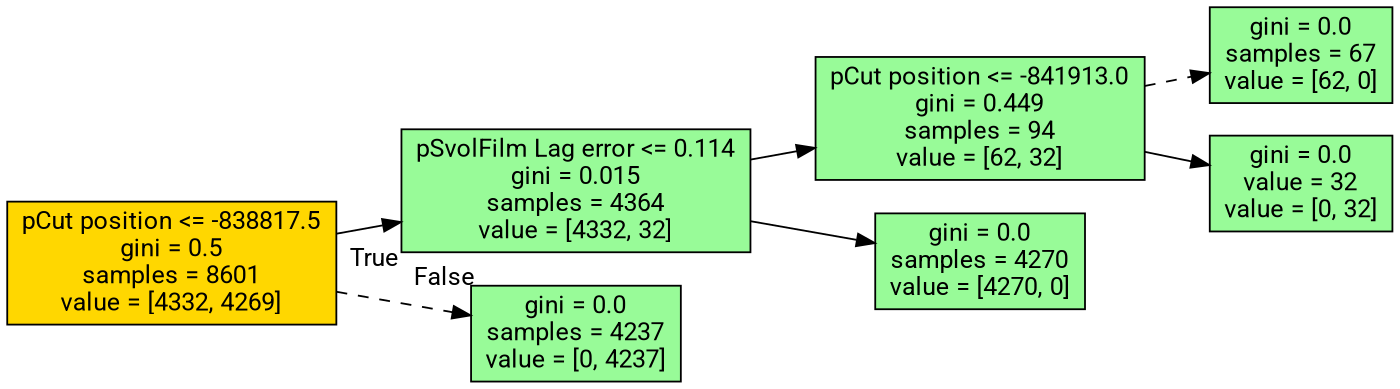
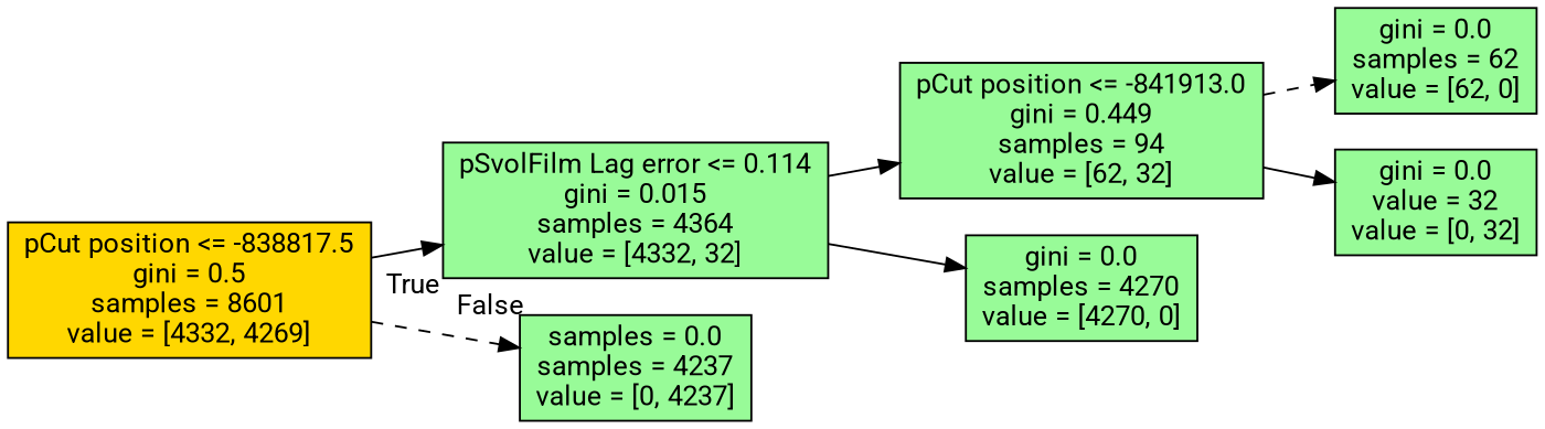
  digraph {
    fontname=Roboto
    rankdir=LR
    node [color=black fillcolor=palegreen fontname=Roboto shape=box style=filled]
    edge [fontname=Roboto style=solid]
    n1 [fillcolor=gold label="pCut position <= -838817.5\ngini = 0.5\nsamples = 8601\nvalue = [4332, 4269]"]
    n2 [label="pSvolFilm Lag error <= 0.114\ngini = 0.015\nsamples = 4364\nvalue = [4332, 32]"]
-   n3 [label="gini = 0.0\nsamples = 4237\nvalue = [0, 4237]"]
+   n3 [label="samples = 0.0\nsamples = 4237\nvalue = [0, 4237]"]
    n4 [label="pCut position <= -841913.0\ngini = 0.449\nsamples = 94\nvalue = [62, 32]"]
    n5 [label="gini = 0.0\nsamples = 4270\nvalue = [4270, 0]"]
-   n6 [label="gini = 0.0\nsamples = 67\nvalue = [62, 0]"]
+   n6 [label="gini = 0.0\nsamples = 62\nvalue = [62, 0]"]
    n7 [label="gini = 0.0\nvalue = 32\nvalue = [0, 32]"]
    n1 -> n2 [headlabel=True labelangle=45 labeldistance=2.5]
    n1 -> n3 [headlabel=False labelangle=-45 labeldistance=2.5 style=dashed]
    n2 -> n4
    n2 -> n5
    n4 -> n6 [style=dashed]
    n4 -> n7
  }
